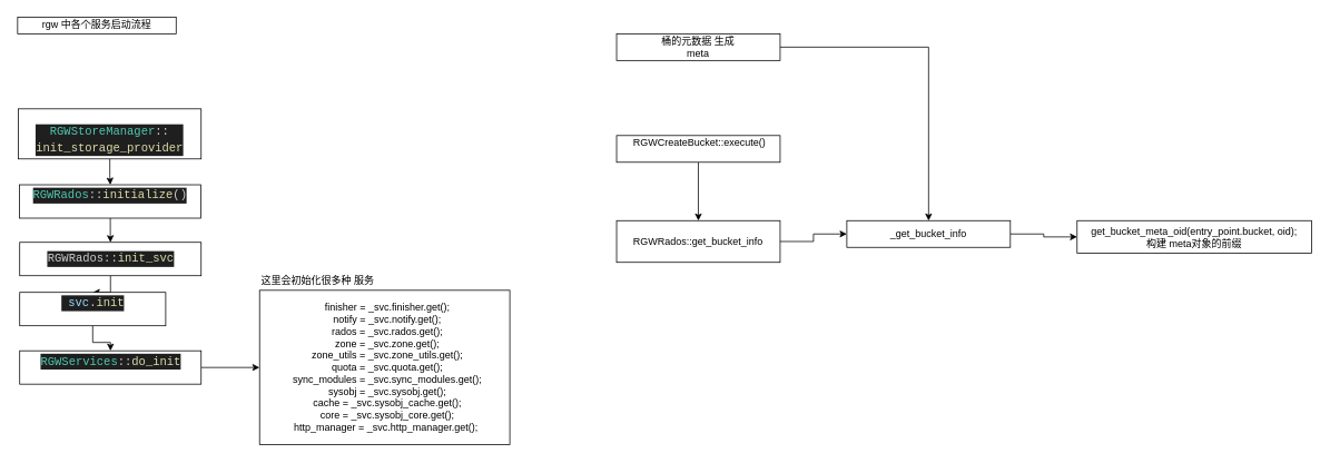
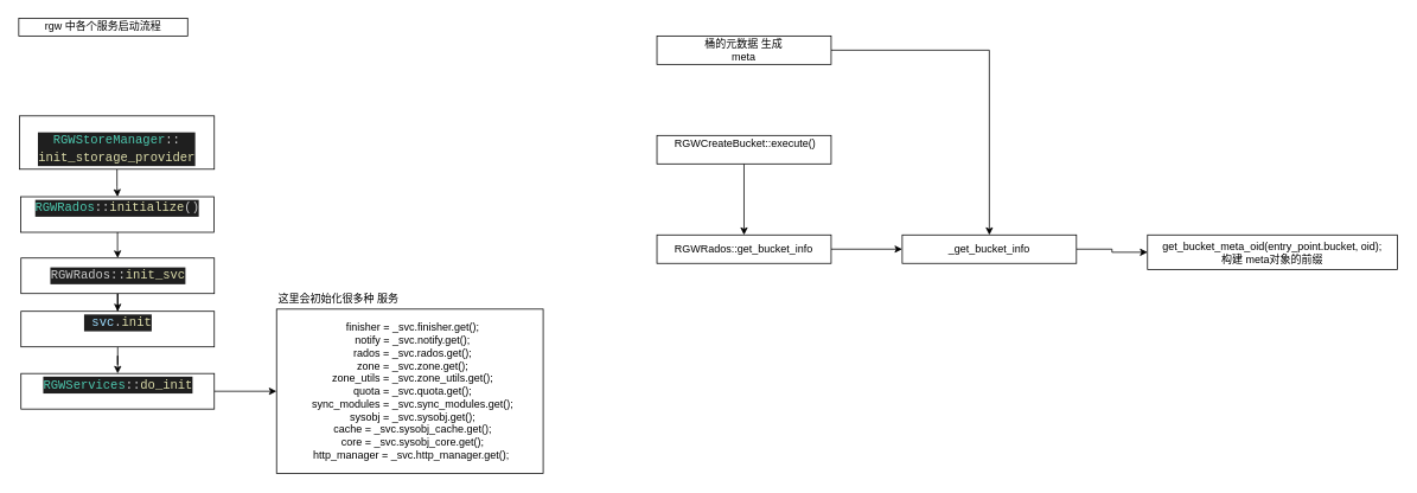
  <mxCell id="0" />
  <mxCell id="1" parent="0" />
  <mxCell id="2" value="rgw 中各个服务启动流程" style="rounded=0;whiteSpace=wrap;html=1;" parent="1" vertex="1"><mxGeometry x="20" y="20" width="190" height="20" as="geometry" /></mxCell>
  <mxCell id="3" value="" style="edgeStyle=orthogonalEdgeStyle;rounded=0;orthogonalLoop=1;jettySize=auto;html=1;" parent="1" source="4" target="6" edge="1"><mxGeometry relative="1" as="geometry" /></mxCell>
  <mxCell id="4" value="&lt;br&gt;&lt;div style=&quot;color: rgb(204, 204, 204); background-color: rgb(31, 31, 31); font-family: Consolas, &amp;quot;Courier New&amp;quot;, monospace; font-weight: normal; font-size: 14px; line-height: 19px;&quot;&gt;&lt;div&gt;&lt;span style=&quot;color: #4ec9b0;&quot;&gt;RGWStoreManager&lt;/span&gt;&lt;span style=&quot;color: #cccccc;&quot;&gt;::&lt;/span&gt;&lt;/div&gt;&lt;div&gt;&lt;span style=&quot;color: rgb(220, 220, 170);&quot;&gt;init_storage_provider&lt;/span&gt;&lt;/div&gt;&lt;/div&gt;" style="rounded=0;whiteSpace=wrap;html=1;" parent="1" vertex="1"><mxGeometry x="21" y="130" width="219" height="60" as="geometry" /></mxCell>
  <mxCell id="5" value="" style="edgeStyle=orthogonalEdgeStyle;rounded=0;orthogonalLoop=1;jettySize=auto;html=1;" parent="1" source="6" target="8" edge="1"><mxGeometry relative="1" as="geometry" /></mxCell>
  <mxCell id="6" value="&#10;&lt;div style=&quot;color: rgb(204, 204, 204); background-color: rgb(31, 31, 31); font-family: Consolas, &amp;quot;Courier New&amp;quot;, monospace; font-weight: normal; font-size: 14px; line-height: 19px;&quot;&gt;&lt;div&gt;&lt;span style=&quot;color: #4ec9b0;&quot;&gt;RGWRados&lt;/span&gt;&lt;span style=&quot;color: #cccccc;&quot;&gt;::&lt;/span&gt;&lt;span style=&quot;color: #dcdcaa;&quot;&gt;initialize&lt;/span&gt;&lt;span style=&quot;color: #cccccc;&quot;&gt;()&lt;/span&gt;&lt;/div&gt;&lt;/div&gt;&#10;&#10;" style="rounded=0;whiteSpace=wrap;html=1;" parent="1" vertex="1"><mxGeometry x="22.25" y="221" width="217.5" height="40" as="geometry" /></mxCell>
  <mxCell id="7" value="" style="edgeStyle=orthogonalEdgeStyle;rounded=0;orthogonalLoop=1;jettySize=auto;html=1;" parent="1" source="8" target="10" edge="1"><mxGeometry relative="1" as="geometry" /></mxCell>
  <mxCell id="8" value="&lt;div style=&quot;color: rgb(204, 204, 204); background-color: rgb(31, 31, 31); font-family: Consolas, &amp;quot;Courier New&amp;quot;, monospace; font-size: 14px; line-height: 19px;&quot;&gt;RGWRados::&lt;span style=&quot;color: #dcdcaa;&quot;&gt;init_svc&lt;/span&gt;&lt;/div&gt;" style="rounded=0;whiteSpace=wrap;html=1;" parent="1" vertex="1"><mxGeometry x="22.5" y="290" width="217.5" height="40" as="geometry" /></mxCell>
  <mxCell id="9" value="" style="edgeStyle=orthogonalEdgeStyle;rounded=0;orthogonalLoop=1;jettySize=auto;html=1;" parent="1" source="10" target="12" edge="1"><mxGeometry relative="1" as="geometry" /></mxCell>
- <mxCell id="10" value="&#10;&lt;div style=&quot;color: rgb(204, 204, 204); background-color: rgb(31, 31, 31); font-family: Consolas, &amp;quot;Courier New&amp;quot;, monospace; font-weight: normal; font-size: 14px; line-height: 19px;&quot;&gt;&lt;div&gt;&lt;span style=&quot;color: #cccccc;&quot;&gt;&amp;nbsp;&lt;/span&gt;&lt;span style=&quot;color: #9cdcfe;&quot;&gt;svc&lt;/span&gt;&lt;span style=&quot;color: #cccccc;&quot;&gt;.&lt;/span&gt;&lt;span style=&quot;color: #dcdcaa;&quot;&gt;init&lt;/span&gt;&lt;/div&gt;&lt;/div&gt;&#10;&#10;" style="rounded=0;whiteSpace=wrap;html=1;" parent="1" vertex="1"><mxGeometry x="22.5" y="350" width="175" height="40" as="geometry" /></mxCell>
+ <mxCell id="10" value="&#10;&lt;div style=&quot;color: rgb(204, 204, 204); background-color: rgb(31, 31, 31); font-family: Consolas, &amp;quot;Courier New&amp;quot;, monospace; font-weight: normal; font-size: 14px; line-height: 19px;&quot;&gt;&lt;div&gt;&lt;span style=&quot;color: #cccccc;&quot;&gt;&amp;nbsp;&lt;/span&gt;&lt;span style=&quot;color: #9cdcfe;&quot;&gt;svc&lt;/span&gt;&lt;span style=&quot;color: #cccccc;&quot;&gt;.&lt;/span&gt;&lt;span style=&quot;color: #dcdcaa;&quot;&gt;init&lt;/span&gt;&lt;/div&gt;&lt;/div&gt;&#10;&#10;" style="rounded=0;whiteSpace=wrap;html=1;" parent="1" vertex="1"><mxGeometry x="22.5" y="350" width="217.5" height="40" as="geometry" /></mxCell>
  <mxCell id="11" value="" style="edgeStyle=orthogonalEdgeStyle;rounded=0;orthogonalLoop=1;jettySize=auto;html=1;" parent="1" source="12" target="13" edge="1"><mxGeometry relative="1" as="geometry" /></mxCell>
  <mxCell id="12" value="&#10;&lt;div style=&quot;color: rgb(204, 204, 204); background-color: rgb(31, 31, 31); font-family: Consolas, &amp;quot;Courier New&amp;quot;, monospace; font-weight: normal; font-size: 14px; line-height: 19px;&quot;&gt;&lt;div&gt;&lt;span style=&quot;color: #4ec9b0;&quot;&gt;RGWServices&lt;/span&gt;&lt;span style=&quot;color: #cccccc;&quot;&gt;::&lt;/span&gt;&lt;span style=&quot;color: #dcdcaa;&quot;&gt;do_init&lt;/span&gt;&lt;/div&gt;&lt;/div&gt;&#10;&#10;" style="rounded=0;whiteSpace=wrap;html=1;" parent="1" vertex="1"><mxGeometry x="22.5" y="420" width="217.5" height="40" as="geometry" /></mxCell>
  <mxCell id="13" value="&lt;span style=&quot;background-color: initial;&quot;&gt;&amp;nbsp; finisher = _svc.finisher.get();&lt;/span&gt;&lt;br&gt;&lt;div&gt;&amp;nbsp; notify = _svc.notify.get();&lt;/div&gt;&lt;div&gt;&amp;nbsp; rados = _svc.rados.get();&lt;/div&gt;&lt;div&gt;&amp;nbsp; zone = _svc.zone.get();&lt;/div&gt;&lt;div&gt;&amp;nbsp; zone_utils = _svc.zone_utils.get();&lt;/div&gt;&lt;div&gt;&amp;nbsp; quota = _svc.quota.get();&lt;/div&gt;&lt;div&gt;&amp;nbsp; sync_modules = _svc.sync_modules.get();&lt;/div&gt;&lt;div&gt;&amp;nbsp; sysobj = _svc.sysobj.get();&lt;/div&gt;&lt;div&gt;&amp;nbsp; cache = _svc.sysobj_cache.get();&lt;/div&gt;&lt;div&gt;&amp;nbsp; core = _svc.sysobj_core.get();&lt;/div&gt;&amp;nbsp; http_manager = _svc.http_manager.get();&amp;nbsp;" style="whiteSpace=wrap;html=1;rounded=0;" parent="1" vertex="1"><mxGeometry x="310" y="347.5" width="300" height="185" as="geometry" /></mxCell>
  <mxCell id="14" value="这里会初始化很多种 服务" style="text;html=1;strokeColor=none;fillColor=none;align=center;verticalAlign=middle;whiteSpace=wrap;rounded=0;" parent="1" vertex="1"><mxGeometry x="310" y="325" width="140" height="22.5" as="geometry" /></mxCell>
  <mxCell id="15" value="" style="edgeStyle=orthogonalEdgeStyle;rounded=0;orthogonalLoop=1;jettySize=auto;html=1;" edge="1" parent="1" source="16" target="22"><mxGeometry relative="1" as="geometry" /></mxCell>
  <mxCell id="16" value="桶的元数据 生成&lt;br&gt;meta&lt;br&gt;" style="rounded=0;whiteSpace=wrap;html=1;" vertex="1" parent="1"><mxGeometry x="738" y="40" width="196" height="32" as="geometry" /></mxCell>
  <mxCell id="17" value="" style="edgeStyle=orthogonalEdgeStyle;rounded=0;orthogonalLoop=1;jettySize=auto;html=1;" edge="1" parent="1" source="18" target="20"><mxGeometry relative="1" as="geometry" /></mxCell>
- <mxCell id="18" value="&lt;div&gt;&amp;nbsp;RGWCreateBucket::execute()&lt;/div&gt;&lt;div&gt;&lt;br&gt;&lt;/div&gt;" style="rounded=0;whiteSpace=wrap;html=1;" vertex="1" parent="1"><mxGeometry x="738" y="162" width="196" height="32" as="geometry" /></mxCell>
+ <mxCell id="18" value="&lt;div&gt;&amp;nbsp;RGWCreateBucket::execute()&lt;/div&gt;&lt;div&gt;&lt;br&gt;&lt;/div&gt;" style="rounded=0;whiteSpace=wrap;html=1;" vertex="1" parent="1"><mxGeometry x="738" y="152" width="196" height="32" as="geometry" /></mxCell>
  <mxCell id="19" value="" style="edgeStyle=orthogonalEdgeStyle;rounded=0;orthogonalLoop=1;jettySize=auto;html=1;" edge="1" parent="1" source="20" target="22"><mxGeometry relative="1" as="geometry" /></mxCell>
- <mxCell id="20" value="&lt;div&gt;RGWRados::get_bucket_info&lt;br&gt;&lt;/div&gt;" style="rounded=0;whiteSpace=wrap;html=1;" vertex="1" parent="1"><mxGeometry x="738" y="264" width="196" height="50" as="geometry" /></mxCell>
+ <mxCell id="20" value="&lt;div&gt;RGWRados::get_bucket_info&lt;br&gt;&lt;/div&gt;" style="rounded=0;whiteSpace=wrap;html=1;" vertex="1" parent="1"><mxGeometry x="738" y="264" width="196" height="32" as="geometry" /></mxCell>
  <mxCell id="21" value="" style="edgeStyle=orthogonalEdgeStyle;rounded=0;orthogonalLoop=1;jettySize=auto;html=1;" edge="1" parent="1" source="22" target="23"><mxGeometry relative="1" as="geometry" /></mxCell>
  <mxCell id="22" value="&lt;div&gt;_get_bucket_info&lt;br&gt;&lt;/div&gt;" style="rounded=0;whiteSpace=wrap;html=1;" vertex="1" parent="1"><mxGeometry x="1014" y="264" width="196" height="32" as="geometry" /></mxCell>
  <mxCell id="23" value="get_bucket_meta_oid(entry_point.bucket, oid);&lt;br&gt;构建 meta对象的前缀" style="rounded=0;whiteSpace=wrap;html=1;" vertex="1" parent="1"><mxGeometry x="1290" y="264" width="281" height="39" as="geometry" /></mxCell>
